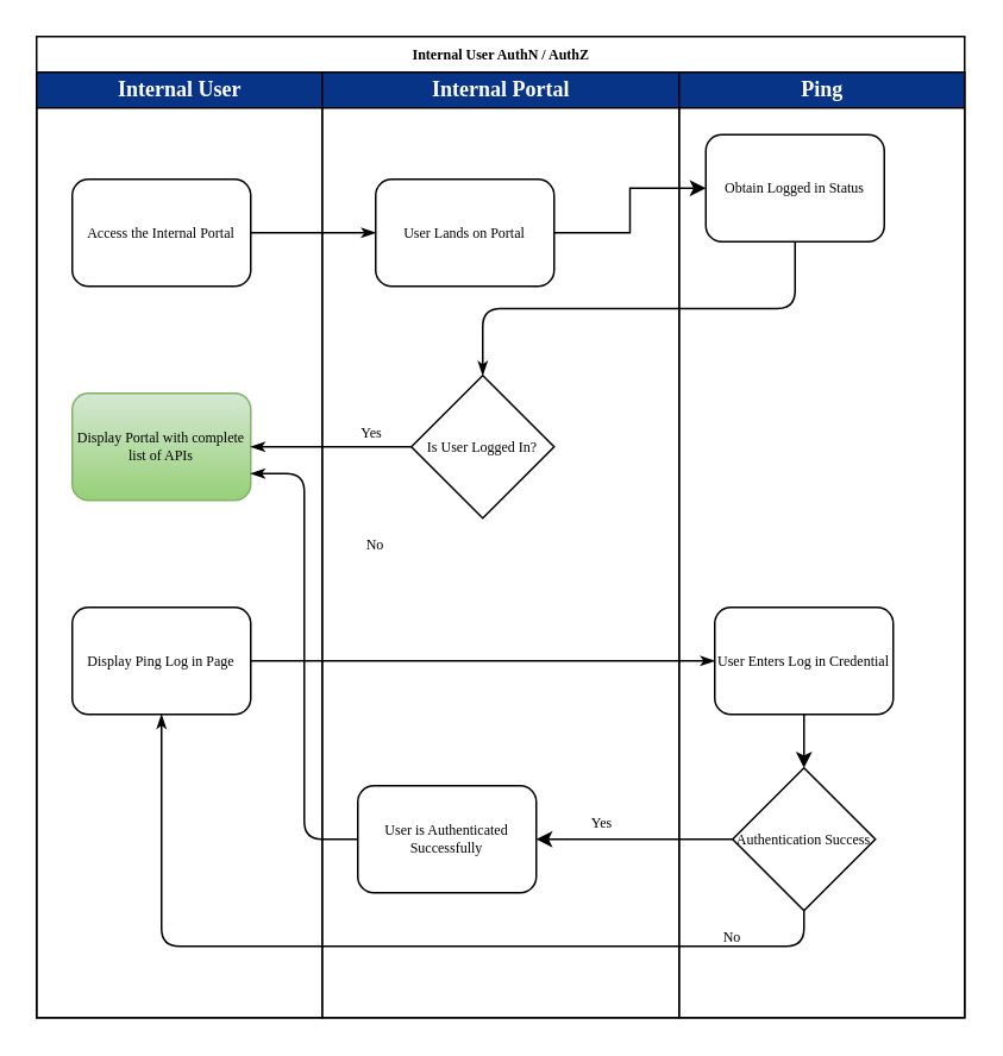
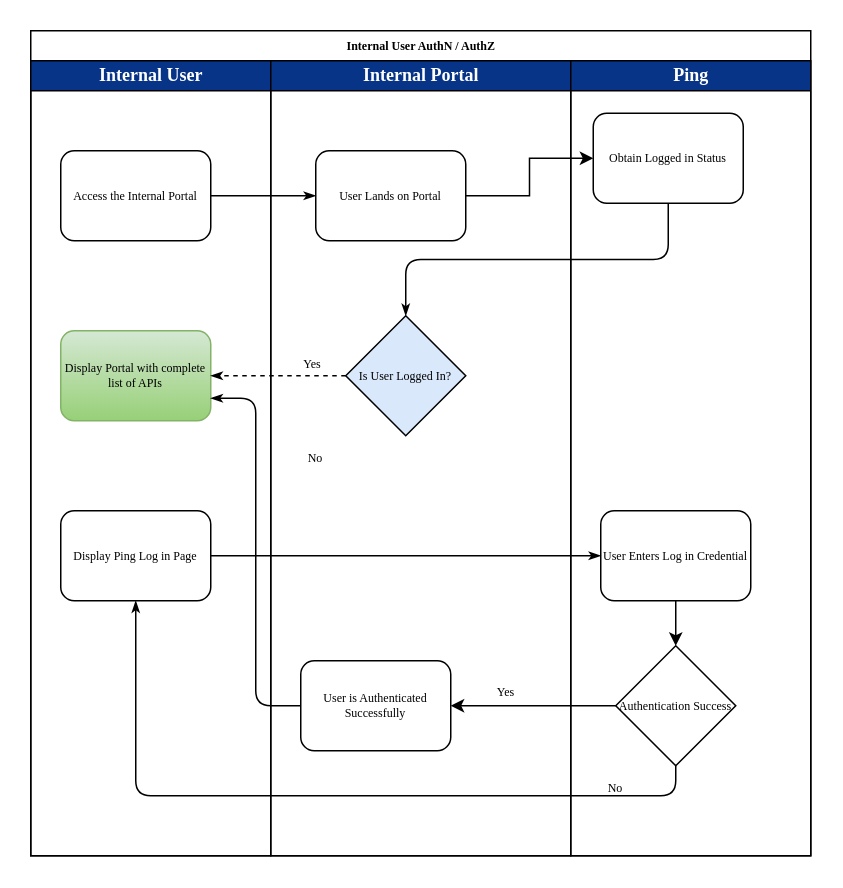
  <mxCell id="0" />
  <mxCell id="1" parent="0" />
  <mxCell id="2" value="&lt;font face=&quot;Montserrat&quot; data-font-src=&quot;https://fonts.googleapis.com/css?family=Montserrat&quot;&gt;Internal User AuthN / AuthZ&lt;/font&gt;" style="swimlane;html=1;childLayout=stackLayout;startSize=20;rounded=0;shadow=0;labelBackgroundColor=none;strokeWidth=1;fontFamily=Verdana;fontSize=8;align=center;" parent="1" vertex="1"><mxGeometry x="20" y="20" width="520" height="550" as="geometry" /></mxCell>
  <mxCell id="3" value="Internal User" style="swimlane;html=1;startSize=20;fontFamily=Montserrat;fontSource=https%3A%2F%2Ffonts.googleapis.com%2Fcss%3Ffamily%3DMontserrat;fillColor=#083488;fontColor=#FFFFFF;" parent="2" vertex="1"><mxGeometry y="20" width="160" height="530" as="geometry" /></mxCell>
  <mxCell id="4" value="Access the Internal Portal" style="rounded=1;whiteSpace=wrap;html=1;shadow=0;labelBackgroundColor=none;strokeWidth=1;fontFamily=Montserrat;fontSize=8;align=center;fontSource=https%3A%2F%2Ffonts.googleapis.com%2Fcss%3Ffamily%3DMontserrat;" parent="3" vertex="1"><mxGeometry x="20" y="60" width="100" height="60" as="geometry" /></mxCell>
  <mxCell id="5" value="Display Portal with complete list of APIs" style="rounded=1;whiteSpace=wrap;html=1;shadow=0;labelBackgroundColor=none;strokeWidth=1;fontFamily=Montserrat;fontSize=8;align=center;fontSource=https%3A%2F%2Ffonts.googleapis.com%2Fcss%3Ffamily%3DMontserrat;fillColor=#d5e8d4;gradientColor=#97d077;strokeColor=#82b366;" vertex="1" parent="3"><mxGeometry x="20" y="180" width="100" height="60" as="geometry" /></mxCell>
  <mxCell id="6" value="Display Ping Log in Page" style="rounded=1;whiteSpace=wrap;html=1;shadow=0;labelBackgroundColor=none;strokeWidth=1;fontFamily=Montserrat;fontSize=8;align=center;fontSource=https%3A%2F%2Ffonts.googleapis.com%2Fcss%3Ffamily%3DMontserrat;" vertex="1" parent="3"><mxGeometry x="20" y="300" width="100" height="60" as="geometry" /></mxCell>
  <mxCell id="7" style="edgeStyle=orthogonalEdgeStyle;rounded=1;html=1;labelBackgroundColor=none;startArrow=none;startFill=0;startSize=5;endArrow=classicThin;endFill=1;endSize=5;jettySize=auto;orthogonalLoop=1;strokeWidth=1;fontFamily=Verdana;fontSize=8" parent="2" source="4" target="10" edge="1"><mxGeometry relative="1" as="geometry" /></mxCell>
  <mxCell id="8" style="edgeStyle=orthogonalEdgeStyle;rounded=1;html=1;labelBackgroundColor=none;startArrow=none;startFill=0;startSize=5;endArrow=classicThin;endFill=1;endSize=5;jettySize=auto;orthogonalLoop=1;strokeWidth=1;fontFamily=Verdana;fontSize=8;exitX=0.5;exitY=1;exitDx=0;exitDy=0;entryX=0.5;entryY=0;entryDx=0;entryDy=0;" parent="2" source="17" target="11" edge="1"><mxGeometry relative="1" as="geometry"><mxPoint x="610" y="450" as="sourcePoint" /><mxPoint x="560" y="480" as="targetPoint" /></mxGeometry></mxCell>
  <mxCell id="9" value="Internal Portal" style="swimlane;html=1;startSize=20;fontFamily=Montserrat;fontSource=https%3A%2F%2Ffonts.googleapis.com%2Fcss%3Ffamily%3DMontserrat;fillColor=#083488;fontColor=#FFFFFF;" parent="2" vertex="1"><mxGeometry x="160" y="20" width="200" height="530" as="geometry" /></mxCell>
  <mxCell id="10" value="User Lands on Portal" style="rounded=1;whiteSpace=wrap;html=1;shadow=0;labelBackgroundColor=none;strokeWidth=1;fontFamily=Montserrat;fontSize=8;align=center;fontSource=https%3A%2F%2Ffonts.googleapis.com%2Fcss%3Ffamily%3DMontserrat;" parent="9" vertex="1"><mxGeometry x="30" y="60" width="100" height="60" as="geometry" /></mxCell>
- <mxCell id="11" value="Is User Logged In?" style="rhombus;whiteSpace=wrap;html=1;fontFamily=Montserrat;fontSource=https%3A%2F%2Ffonts.googleapis.com%2Fcss%3Ffamily%3DMontserrat;fontSize=8;" vertex="1" parent="9"><mxGeometry x="50" y="170" width="80" height="80" as="geometry" /></mxCell>
+ <mxCell id="11" value="Is User Logged In?" style="rhombus;whiteSpace=wrap;html=1;fontFamily=Montserrat;fontSource=https%3A%2F%2Ffonts.googleapis.com%2Fcss%3Ffamily%3DMontserrat;fontSize=8;fillColor=#dae8fc;" vertex="1" parent="9"><mxGeometry x="50" y="170" width="80" height="80" as="geometry" /></mxCell>
  <mxCell id="12" value="&lt;font color=&quot;#000000&quot; style=&quot;font-size: 8px;&quot;&gt;Yes&lt;/font&gt;" style="text;html=1;strokeColor=none;fillColor=none;align=center;verticalAlign=middle;whiteSpace=wrap;rounded=0;fontFamily=Montserrat;fontSource=https%3A%2F%2Ffonts.googleapis.com%2Fcss%3Ffamily%3DMontserrat;fontColor=#FFFFFF;fontSize=8;" vertex="1" parent="9"><mxGeometry x="-2" y="187" width="60" height="30" as="geometry" /></mxCell>
  <mxCell id="13" value="&lt;font color=&quot;#000000&quot; style=&quot;font-size: 8px;&quot;&gt;No&lt;/font&gt;" style="text;html=1;strokeColor=none;fillColor=none;align=center;verticalAlign=middle;whiteSpace=wrap;rounded=0;fontFamily=Montserrat;fontSource=https%3A%2F%2Ffonts.googleapis.com%2Fcss%3Ffamily%3DMontserrat;fontColor=#FFFFFF;fontSize=8;" vertex="1" parent="9"><mxGeometry y="250" width="60" height="30" as="geometry" /></mxCell>
  <mxCell id="14" value="User is Authenticated Successfully" style="rounded=1;whiteSpace=wrap;html=1;shadow=0;labelBackgroundColor=none;strokeWidth=1;fontFamily=Montserrat;fontSize=8;align=center;fontSource=https%3A%2F%2Ffonts.googleapis.com%2Fcss%3Ffamily%3DMontserrat;" vertex="1" parent="9"><mxGeometry x="20" y="400" width="100" height="60" as="geometry" /></mxCell>
  <mxCell id="15" value="&lt;font color=&quot;#000000&quot; style=&quot;font-size: 8px;&quot;&gt;Yes&lt;/font&gt;" style="text;html=1;strokeColor=none;fillColor=none;align=center;verticalAlign=middle;whiteSpace=wrap;rounded=0;fontFamily=Montserrat;fontSource=https%3A%2F%2Ffonts.googleapis.com%2Fcss%3Ffamily%3DMontserrat;fontColor=#FFFFFF;fontSize=8;" vertex="1" parent="9"><mxGeometry x="127" y="406" width="60" height="30" as="geometry" /></mxCell>
  <mxCell id="16" value="Ping" style="swimlane;html=1;startSize=20;fontFamily=Montserrat;fontSource=https%3A%2F%2Ffonts.googleapis.com%2Fcss%3Ffamily%3DMontserrat;fillColor=#083488;fontColor=#FFFFFF;" parent="2" vertex="1"><mxGeometry x="360" y="20" width="160" height="530" as="geometry" /></mxCell>
  <mxCell id="17" value="Obtain Logged in Status" style="rounded=1;whiteSpace=wrap;html=1;shadow=0;labelBackgroundColor=none;strokeWidth=1;fontFamily=Montserrat;fontSize=8;align=center;fontSource=https%3A%2F%2Ffonts.googleapis.com%2Fcss%3Ffamily%3DMontserrat;" vertex="1" parent="16"><mxGeometry x="15" y="35" width="100" height="60" as="geometry" /></mxCell>
  <mxCell id="18" style="edgeStyle=orthogonalEdgeStyle;rounded=0;orthogonalLoop=1;jettySize=auto;html=1;entryX=0.5;entryY=0;entryDx=0;entryDy=0;fontFamily=Montserrat;fontSource=https%3A%2F%2Ffonts.googleapis.com%2Fcss%3Ffamily%3DMontserrat;fontSize=8;fontColor=#000000;" edge="1" parent="16" source="19" target="20"><mxGeometry relative="1" as="geometry" /></mxCell>
  <mxCell id="19" value="User Enters Log in Credential" style="rounded=1;whiteSpace=wrap;html=1;shadow=0;labelBackgroundColor=none;strokeWidth=1;fontFamily=Montserrat;fontSize=8;align=center;fontSource=https%3A%2F%2Ffonts.googleapis.com%2Fcss%3Ffamily%3DMontserrat;" vertex="1" parent="16"><mxGeometry x="20" y="300" width="100" height="60" as="geometry" /></mxCell>
  <mxCell id="20" value="Authentication Success" style="rhombus;whiteSpace=wrap;html=1;fontFamily=Montserrat;fontSource=https%3A%2F%2Ffonts.googleapis.com%2Fcss%3Ffamily%3DMontserrat;fontSize=8;" vertex="1" parent="16"><mxGeometry x="30" y="390" width="80" height="80" as="geometry" /></mxCell>
  <mxCell id="21" value="&lt;font color=&quot;#000000&quot; style=&quot;font-size: 8px;&quot;&gt;No&lt;/font&gt;" style="text;html=1;strokeColor=none;fillColor=none;align=center;verticalAlign=middle;whiteSpace=wrap;rounded=0;fontFamily=Montserrat;fontSource=https%3A%2F%2Ffonts.googleapis.com%2Fcss%3Ffamily%3DMontserrat;fontColor=#FFFFFF;fontSize=8;" vertex="1" parent="16"><mxGeometry y="470" width="60" height="30" as="geometry" /></mxCell>
  <mxCell id="22" style="edgeStyle=orthogonalEdgeStyle;rounded=0;orthogonalLoop=1;jettySize=auto;html=1;entryX=0;entryY=0.5;entryDx=0;entryDy=0;fontFamily=Montserrat;fontSource=https%3A%2F%2Ffonts.googleapis.com%2Fcss%3Ffamily%3DMontserrat;fontColor=#000000;" edge="1" parent="2" source="10" target="17"><mxGeometry relative="1" as="geometry" /></mxCell>
- <mxCell id="23" style="edgeStyle=orthogonalEdgeStyle;rounded=1;html=1;labelBackgroundColor=none;startArrow=none;startFill=0;startSize=5;endArrow=classicThin;endFill=1;endSize=5;jettySize=auto;orthogonalLoop=1;strokeWidth=1;fontFamily=Verdana;fontSize=8;exitX=0;exitY=0.5;exitDx=0;exitDy=0;entryX=1;entryY=0.5;entryDx=0;entryDy=0;" edge="1" parent="2" source="11" target="5"><mxGeometry relative="1" as="geometry"><mxPoint x="710" y="270" as="sourcePoint" /><mxPoint x="560" y="320" as="targetPoint" /></mxGeometry></mxCell>
+ <mxCell id="23" style="edgeStyle=orthogonalEdgeStyle;rounded=1;html=1;labelBackgroundColor=none;startArrow=none;startFill=0;startSize=5;endArrow=classicThin;endFill=1;endSize=5;jettySize=auto;orthogonalLoop=1;strokeWidth=1;fontFamily=Verdana;fontSize=8;exitX=0;exitY=0.5;exitDx=0;exitDy=0;entryX=1;entryY=0.5;entryDx=0;entryDy=0;dashed=1;" edge="1" parent="2" source="11" target="5"><mxGeometry relative="1" as="geometry"><mxPoint x="710" y="270" as="sourcePoint" /><mxPoint x="560" y="320" as="targetPoint" /></mxGeometry></mxCell>
  <mxCell id="24" style="edgeStyle=orthogonalEdgeStyle;rounded=1;html=1;labelBackgroundColor=none;startArrow=none;startFill=0;startSize=5;endArrow=classicThin;endFill=1;endSize=5;jettySize=auto;orthogonalLoop=1;strokeWidth=1;fontFamily=Verdana;fontSize=8;exitX=1;exitY=0.5;exitDx=0;exitDy=0;entryX=0;entryY=0.5;entryDx=0;entryDy=0;" edge="1" parent="2" source="6" target="19"><mxGeometry relative="1" as="geometry"><mxPoint x="325" y="350" as="sourcePoint" /><mxPoint x="175" y="400" as="targetPoint" /></mxGeometry></mxCell>
  <mxCell id="25" style="edgeStyle=orthogonalEdgeStyle;rounded=1;html=1;labelBackgroundColor=none;startArrow=none;startFill=0;startSize=5;endArrow=classicThin;endFill=1;endSize=5;jettySize=auto;orthogonalLoop=1;strokeWidth=1;fontFamily=Verdana;fontSize=8;exitX=0.5;exitY=1;exitDx=0;exitDy=0;entryX=0.5;entryY=1;entryDx=0;entryDy=0;" edge="1" parent="2" source="20" target="6"><mxGeometry relative="1" as="geometry"><mxPoint x="290" y="440" as="sourcePoint" /><mxPoint x="140" y="490" as="targetPoint" /></mxGeometry></mxCell>
  <mxCell id="26" style="edgeStyle=orthogonalEdgeStyle;rounded=0;orthogonalLoop=1;jettySize=auto;html=1;exitX=0;exitY=0.5;exitDx=0;exitDy=0;fontFamily=Montserrat;fontSource=https%3A%2F%2Ffonts.googleapis.com%2Fcss%3Ffamily%3DMontserrat;fontSize=8;fontColor=#000000;" edge="1" parent="2" source="20" target="14"><mxGeometry relative="1" as="geometry" /></mxCell>
  <mxCell id="27" style="edgeStyle=orthogonalEdgeStyle;rounded=1;html=1;labelBackgroundColor=none;startArrow=none;startFill=0;startSize=5;endArrow=classicThin;endFill=1;endSize=5;jettySize=auto;orthogonalLoop=1;strokeWidth=1;fontFamily=Verdana;fontSize=8;exitX=0;exitY=0.5;exitDx=0;exitDy=0;entryX=1;entryY=0.75;entryDx=0;entryDy=0;" edge="1" parent="2" source="14" target="5"><mxGeometry relative="1" as="geometry"><mxPoint x="410" y="150" as="sourcePoint" /><mxPoint x="260" y="200" as="targetPoint" /></mxGeometry></mxCell>
  <mxCell id="28" value="Text" style="text;html=1;strokeColor=none;fillColor=none;align=center;verticalAlign=middle;whiteSpace=wrap;rounded=0;fontFamily=Montserrat;fontSource=https%3A%2F%2Ffonts.googleapis.com%2Fcss%3Ffamily%3DMontserrat;fontColor=#FFFFFF;" vertex="1" parent="1"><mxGeometry x="470" y="180" width="60" height="30" as="geometry" /></mxCell>
